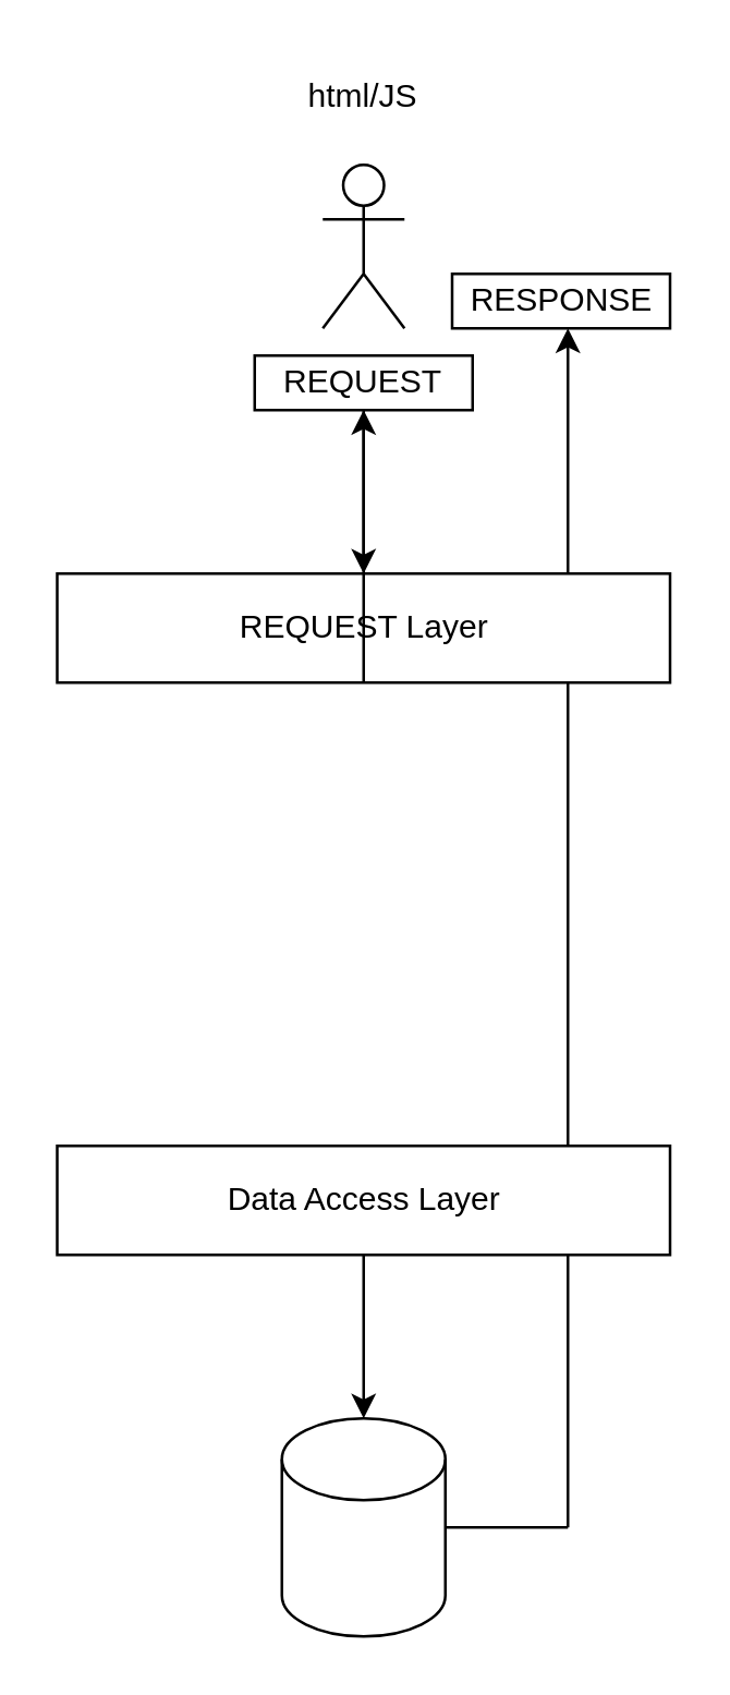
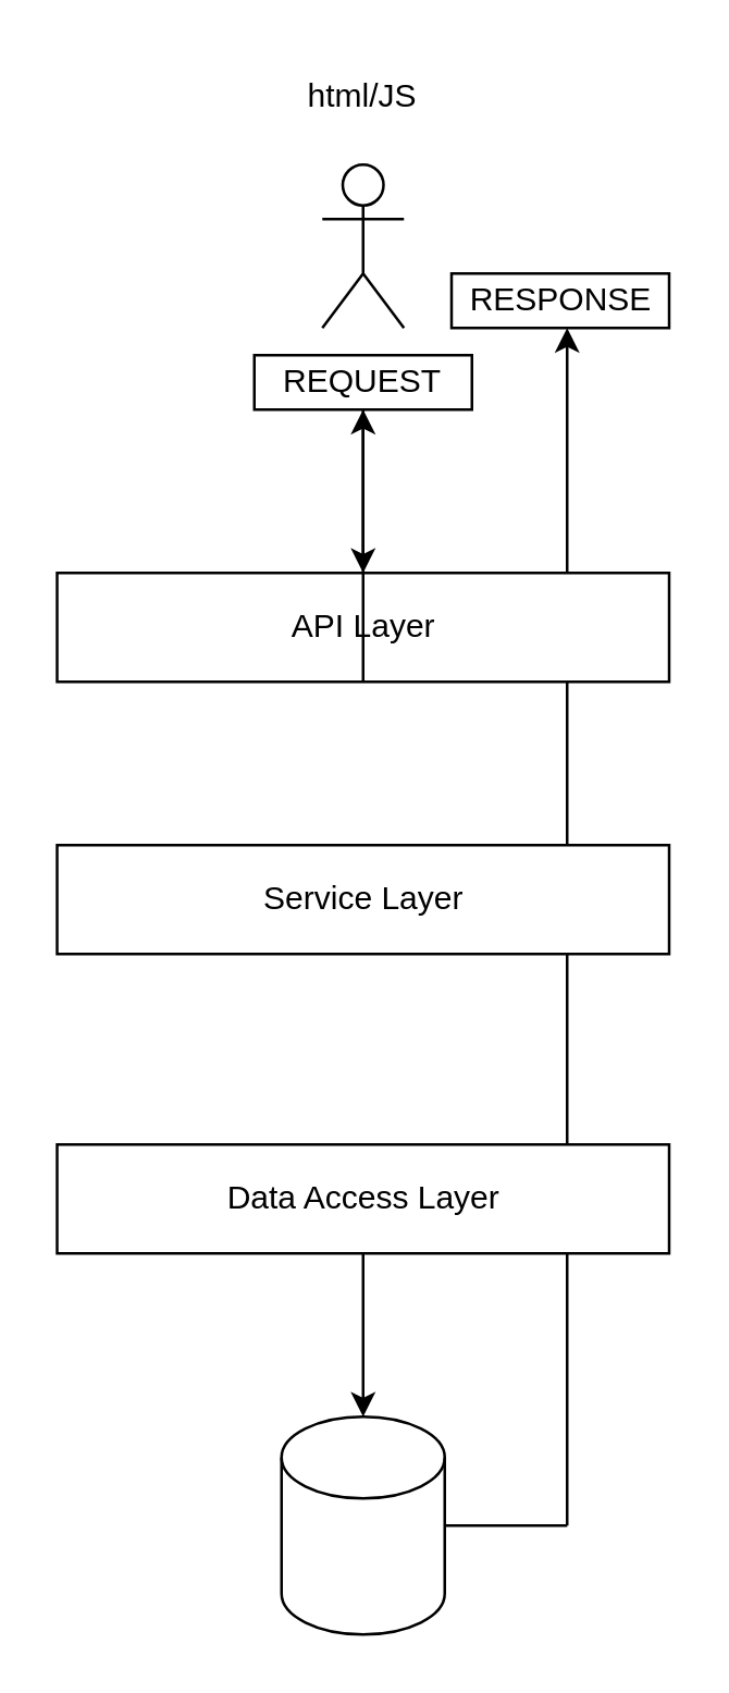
  <mxCell id="0" />
  <mxCell id="1" parent="0" />
  <mxCell id="2" value="" style="endArrow=classic;html=1;rounded=0;" edge="1" parent="1"><mxGeometry width="50" height="50" relative="1" as="geometry"><mxPoint x="208" y="560" as="sourcePoint" /><mxPoint x="208" y="120" as="targetPoint" /></mxGeometry></mxCell>
  <mxCell id="3" value="&lt;br&gt;" style="shape=umlActor;verticalLabelPosition=bottom;verticalAlign=top;html=1;outlineConnect=0;" vertex="1" parent="1"><mxGeometry x="118" y="60" width="30" height="60" as="geometry" /></mxCell>
  <mxCell id="4" value="" style="endArrow=classic;html=1;rounded=0;exitX=0.5;exitY=1;exitDx=0;exitDy=0;" edge="1" parent="1" source="12"><mxGeometry width="50" height="50" relative="1" as="geometry"><mxPoint x="133" y="170" as="sourcePoint" /><mxPoint x="133" y="210" as="targetPoint" /></mxGeometry></mxCell>
- <mxCell id="5" value="REQUEST Layer" style="rounded=0;whiteSpace=wrap;html=1;" vertex="1" parent="1"><mxGeometry x="20.5" y="210" width="225" height="40" as="geometry" /></mxCell>
+ <mxCell id="5" value="API Layer" style="rounded=0;whiteSpace=wrap;html=1;" vertex="1" parent="1"><mxGeometry x="20.5" y="210" width="225" height="40" as="geometry" /></mxCell>
+ <mxCell id="6" value="Service Layer" style="rounded=0;whiteSpace=wrap;html=1;" vertex="1" parent="1"><mxGeometry x="20.5" y="310" width="225" height="40" as="geometry" /></mxCell>
  <mxCell id="7" value="Data Access Layer" style="rounded=0;whiteSpace=wrap;html=1;" vertex="1" parent="1"><mxGeometry x="20.5" y="420" width="225" height="40" as="geometry" /></mxCell>
  <mxCell id="8" value="" style="shape=cylinder3;whiteSpace=wrap;html=1;boundedLbl=1;backgroundOutline=1;size=15;" vertex="1" parent="1"><mxGeometry x="103" y="520" width="60" height="80" as="geometry" /></mxCell>
  <mxCell id="9" value="" style="endArrow=classic;html=1;rounded=0;exitX=0.5;exitY=1;exitDx=0;exitDy=0;" edge="1" parent="1" source="5" target="12"><mxGeometry width="50" height="50" relative="1" as="geometry"><mxPoint x="118" y="360" as="sourcePoint" /><mxPoint x="168" y="310" as="targetPoint" /></mxGeometry></mxCell>
  <mxCell id="10" value="" style="endArrow=classic;html=1;rounded=0;exitX=0.5;exitY=1;exitDx=0;exitDy=0;entryX=0.5;entryY=0;entryDx=0;entryDy=0;entryPerimeter=0;" edge="1" parent="1" source="7" target="8"><mxGeometry width="50" height="50" relative="1" as="geometry"><mxPoint x="143" y="360" as="sourcePoint" /><mxPoint x="143" y="430" as="targetPoint" /></mxGeometry></mxCell>
  <mxCell id="11" value="html/JS" style="text;html=1;strokeColor=none;fillColor=none;align=center;verticalAlign=middle;whiteSpace=wrap;rounded=0;" vertex="1" parent="1"><mxGeometry x="103" y="20" width="60" height="30" as="geometry" /></mxCell>
  <mxCell id="12" value="REQUEST" style="rounded=0;whiteSpace=wrap;html=1;" vertex="1" parent="1"><mxGeometry x="93" y="130" width="80" height="20" as="geometry" /></mxCell>
  <mxCell id="13" value="" style="endArrow=none;html=1;rounded=0;exitX=1;exitY=0.5;exitDx=0;exitDy=0;exitPerimeter=0;" edge="1" parent="1" source="8"><mxGeometry width="50" height="50" relative="1" as="geometry"><mxPoint x="118" y="360" as="sourcePoint" /><mxPoint x="208" y="560" as="targetPoint" /></mxGeometry></mxCell>
  <mxCell id="14" value="RESPONSE" style="rounded=0;whiteSpace=wrap;html=1;" vertex="1" parent="1"><mxGeometry x="165.5" y="100" width="80" height="20" as="geometry" /></mxCell>
